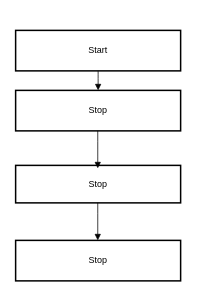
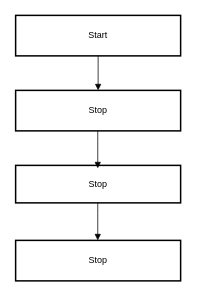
  <mxCell id="0" />
  <mxCell id="1" parent="0" />
- <mxCell id="2" value="Start" style="whiteSpace=wrap;strokeWidth=2;" parent="1" vertex="1"><mxGeometry x="20" y="40" width="220" height="54" as="geometry" /></mxCell>
+ <mxCell id="2" value="Start" style="whiteSpace=wrap;strokeWidth=2;" parent="1" vertex="1"><mxGeometry x="20" y="20" width="220" height="54" as="geometry" /></mxCell>
  <mxCell id="3" value="Stop" style="whiteSpace=wrap;strokeWidth=2;" parent="1" vertex="1"><mxGeometry x="20" y="120" width="220" height="54" as="geometry" /></mxCell>
  <mxCell id="4" value="" style="curved=1;startArrow=none;endArrow=block;exitX=0.5;exitY=1;entryX=0.5;entryY=0;entryDx=0;entryDy=0;" parent="1" source="2" target="3" edge="1"><mxGeometry relative="1" as="geometry"><Array as="points" /></mxGeometry></mxCell>
  <mxCell id="5" value="Stop" style="whiteSpace=wrap;strokeWidth=2;" vertex="1" parent="1"><mxGeometry x="20" y="220" width="220" height="50" as="geometry" /></mxCell>
  <mxCell id="6" value="Stop" style="whiteSpace=wrap;strokeWidth=2;" vertex="1" parent="1"><mxGeometry x="20" y="320" width="220" height="54" as="geometry" /></mxCell>
  <mxCell id="7" value="" style="curved=1;startArrow=none;endArrow=block;entryX=0.5;entryY=0;entryDx=0;entryDy=0;" edge="1" parent="1"><mxGeometry relative="1" as="geometry"><Array as="points"><mxPoint x="129.5" y="204" /></Array><mxPoint x="129.5" y="174" as="sourcePoint" /><mxPoint x="129.5" y="224" as="targetPoint" /></mxGeometry></mxCell>
  <mxCell id="8" value="" style="curved=1;startArrow=none;endArrow=block;entryX=0.5;entryY=0;entryDx=0;entryDy=0;" edge="1" parent="1"><mxGeometry relative="1" as="geometry"><Array as="points"><mxPoint x="129.5" y="300" /></Array><mxPoint x="129.5" y="270" as="sourcePoint" /><mxPoint x="129.5" y="320" as="targetPoint" /></mxGeometry></mxCell>
